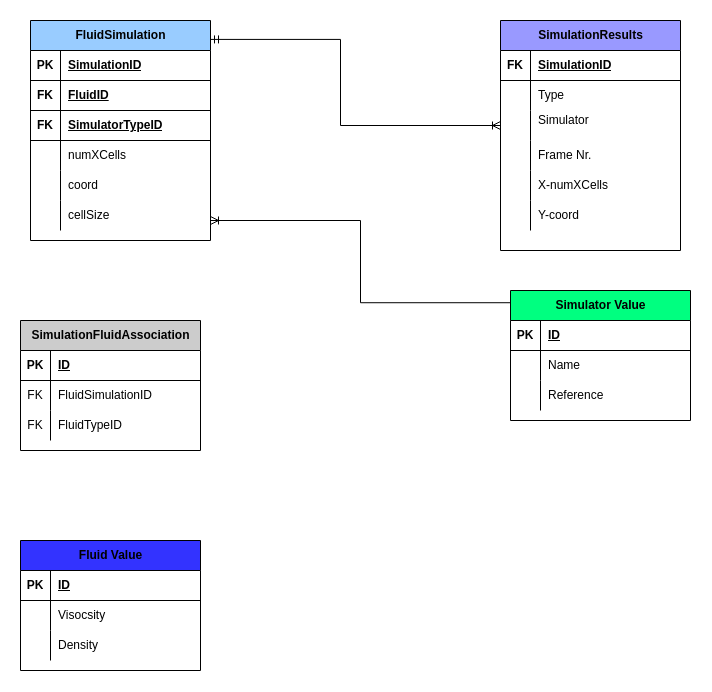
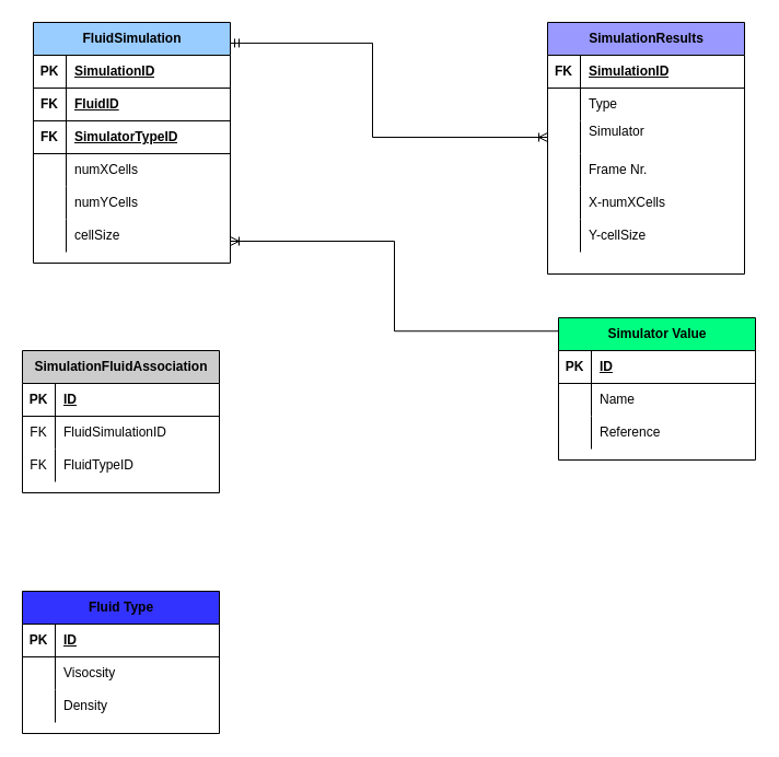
  <mxCell id="0" />
  <mxCell id="1" parent="0" />
  <mxCell id="2" value="FluidSimulation" style="shape=table;startSize=30;container=1;collapsible=1;childLayout=tableLayout;fixedRows=1;rowLines=0;fontStyle=1;align=center;resizeLast=1;html=1;fillColor=#99CCFF;" vertex="1" parent="1"><mxGeometry x="30" y="20" width="180" height="220" as="geometry" /></mxCell>
  <mxCell id="3" value="" style="shape=tableRow;horizontal=0;startSize=0;swimlaneHead=0;swimlaneBody=0;fillColor=none;collapsible=0;dropTarget=0;points=[[0,0.5],[1,0.5]];portConstraint=eastwest;top=0;left=0;right=0;bottom=1;" vertex="1" parent="2"><mxGeometry y="30" width="180" height="30" as="geometry" /></mxCell>
  <mxCell id="4" value="PK" style="shape=partialRectangle;connectable=0;fillColor=none;top=0;left=0;bottom=0;right=0;fontStyle=1;overflow=hidden;whiteSpace=wrap;html=1;" vertex="1" parent="3"><mxGeometry width="30" height="30" as="geometry"><mxRectangle width="30" height="30" as="alternateBounds" /></mxGeometry></mxCell>
  <mxCell id="5" value="SimulationID" style="shape=partialRectangle;connectable=0;fillColor=none;top=0;left=0;bottom=0;right=0;align=left;spacingLeft=6;fontStyle=5;overflow=hidden;whiteSpace=wrap;html=1;" vertex="1" parent="3"><mxGeometry x="30" width="150" height="30" as="geometry"><mxRectangle width="150" height="30" as="alternateBounds" /></mxGeometry></mxCell>
  <mxCell id="6" value="" style="shape=tableRow;horizontal=0;startSize=0;swimlaneHead=0;swimlaneBody=0;fillColor=none;collapsible=0;dropTarget=0;points=[[0,0.5],[1,0.5]];portConstraint=eastwest;top=0;left=0;right=0;bottom=1;" vertex="1" parent="2"><mxGeometry y="60" width="180" height="30" as="geometry" /></mxCell>
  <mxCell id="7" value="FK" style="shape=partialRectangle;connectable=0;fillColor=none;top=0;left=0;bottom=0;right=0;fontStyle=1;overflow=hidden;whiteSpace=wrap;html=1;" vertex="1" parent="6"><mxGeometry width="30" height="30" as="geometry"><mxRectangle width="30" height="30" as="alternateBounds" /></mxGeometry></mxCell>
  <mxCell id="8" value="FluidID" style="shape=partialRectangle;connectable=0;fillColor=none;top=0;left=0;bottom=0;right=0;align=left;spacingLeft=6;fontStyle=5;overflow=hidden;whiteSpace=wrap;html=1;" vertex="1" parent="6"><mxGeometry x="30" width="150" height="30" as="geometry"><mxRectangle width="150" height="30" as="alternateBounds" /></mxGeometry></mxCell>
  <mxCell id="9" value="" style="shape=tableRow;horizontal=0;startSize=0;swimlaneHead=0;swimlaneBody=0;fillColor=none;collapsible=0;dropTarget=0;points=[[0,0.5],[1,0.5]];portConstraint=eastwest;top=0;left=0;right=0;bottom=1;" vertex="1" parent="2"><mxGeometry y="90" width="180" height="30" as="geometry" /></mxCell>
  <mxCell id="10" value="FK" style="shape=partialRectangle;connectable=0;fillColor=none;top=0;left=0;bottom=0;right=0;fontStyle=1;overflow=hidden;whiteSpace=wrap;html=1;" vertex="1" parent="9"><mxGeometry width="30" height="30" as="geometry"><mxRectangle width="30" height="30" as="alternateBounds" /></mxGeometry></mxCell>
  <mxCell id="11" value="SimulatorTypeID" style="shape=partialRectangle;connectable=0;fillColor=none;top=0;left=0;bottom=0;right=0;align=left;spacingLeft=6;fontStyle=5;overflow=hidden;whiteSpace=wrap;html=1;" vertex="1" parent="9"><mxGeometry x="30" width="150" height="30" as="geometry"><mxRectangle width="150" height="30" as="alternateBounds" /></mxGeometry></mxCell>
  <mxCell id="12" value="" style="shape=tableRow;horizontal=0;startSize=0;swimlaneHead=0;swimlaneBody=0;fillColor=none;collapsible=0;dropTarget=0;points=[[0,0.5],[1,0.5]];portConstraint=eastwest;top=0;left=0;right=0;bottom=0;" vertex="1" parent="2"><mxGeometry y="120" width="180" height="30" as="geometry" /></mxCell>
  <mxCell id="13" value="" style="shape=partialRectangle;connectable=0;fillColor=none;top=0;left=0;bottom=0;right=0;editable=1;overflow=hidden;whiteSpace=wrap;html=1;" vertex="1" parent="12"><mxGeometry width="30" height="30" as="geometry"><mxRectangle width="30" height="30" as="alternateBounds" /></mxGeometry></mxCell>
  <mxCell id="14" value="numXCells" style="shape=partialRectangle;connectable=0;fillColor=none;top=0;left=0;bottom=0;right=0;align=left;spacingLeft=6;overflow=hidden;whiteSpace=wrap;html=1;" vertex="1" parent="12"><mxGeometry x="30" width="150" height="30" as="geometry"><mxRectangle width="150" height="30" as="alternateBounds" /></mxGeometry></mxCell>
  <mxCell id="15" value="" style="shape=tableRow;horizontal=0;startSize=0;swimlaneHead=0;swimlaneBody=0;fillColor=none;collapsible=0;dropTarget=0;points=[[0,0.5],[1,0.5]];portConstraint=eastwest;top=0;left=0;right=0;bottom=0;" vertex="1" parent="2"><mxGeometry y="150" width="180" height="30" as="geometry" /></mxCell>
  <mxCell id="16" value="" style="shape=partialRectangle;connectable=0;fillColor=none;top=0;left=0;bottom=0;right=0;editable=1;overflow=hidden;whiteSpace=wrap;html=1;" vertex="1" parent="15"><mxGeometry width="30" height="30" as="geometry"><mxRectangle width="30" height="30" as="alternateBounds" /></mxGeometry></mxCell>
- <mxCell id="17" value="coord" style="shape=partialRectangle;connectable=0;fillColor=none;top=0;left=0;bottom=0;right=0;align=left;spacingLeft=6;overflow=hidden;whiteSpace=wrap;html=1;" vertex="1" parent="15"><mxGeometry x="30" width="150" height="30" as="geometry"><mxRectangle width="150" height="30" as="alternateBounds" /></mxGeometry></mxCell>
+ <mxCell id="17" value="numYCells" style="shape=partialRectangle;connectable=0;fillColor=none;top=0;left=0;bottom=0;right=0;align=left;spacingLeft=6;overflow=hidden;whiteSpace=wrap;html=1;" vertex="1" parent="15"><mxGeometry x="30" width="150" height="30" as="geometry"><mxRectangle width="150" height="30" as="alternateBounds" /></mxGeometry></mxCell>
  <mxCell id="18" value="" style="shape=tableRow;horizontal=0;startSize=0;swimlaneHead=0;swimlaneBody=0;fillColor=none;collapsible=0;dropTarget=0;points=[[0,0.5],[1,0.5]];portConstraint=eastwest;top=0;left=0;right=0;bottom=0;" vertex="1" parent="2"><mxGeometry y="180" width="180" height="30" as="geometry" /></mxCell>
  <mxCell id="19" value="" style="shape=partialRectangle;connectable=0;fillColor=none;top=0;left=0;bottom=0;right=0;editable=1;overflow=hidden;whiteSpace=wrap;html=1;" vertex="1" parent="18"><mxGeometry width="30" height="30" as="geometry"><mxRectangle width="30" height="30" as="alternateBounds" /></mxGeometry></mxCell>
  <mxCell id="20" value="cellSize" style="shape=partialRectangle;connectable=0;fillColor=none;top=0;left=0;bottom=0;right=0;align=left;spacingLeft=6;overflow=hidden;whiteSpace=wrap;html=1;" vertex="1" parent="18"><mxGeometry x="30" width="150" height="30" as="geometry"><mxRectangle width="150" height="30" as="alternateBounds" /></mxGeometry></mxCell>
  <mxCell id="21" value="SimulationResults" style="shape=table;startSize=30;container=1;collapsible=1;childLayout=tableLayout;fixedRows=1;rowLines=0;fontStyle=1;align=center;resizeLast=1;html=1;fillColor=#9999FF;" vertex="1" parent="1"><mxGeometry x="500" y="20" width="180" height="230.0" as="geometry" /></mxCell>
  <mxCell id="22" value="" style="shape=tableRow;horizontal=0;startSize=0;swimlaneHead=0;swimlaneBody=0;fillColor=none;collapsible=0;dropTarget=0;points=[[0,0.5],[1,0.5]];portConstraint=eastwest;top=0;left=0;right=0;bottom=1;" vertex="1" parent="21"><mxGeometry y="30" width="180" height="30" as="geometry" /></mxCell>
  <mxCell id="23" value="FK" style="shape=partialRectangle;connectable=0;fillColor=none;top=0;left=0;bottom=0;right=0;fontStyle=1;overflow=hidden;whiteSpace=wrap;html=1;" vertex="1" parent="22"><mxGeometry width="30" height="30" as="geometry"><mxRectangle width="30" height="30" as="alternateBounds" /></mxGeometry></mxCell>
  <mxCell id="24" value="SimulationID" style="shape=partialRectangle;connectable=0;fillColor=none;top=0;left=0;bottom=0;right=0;align=left;spacingLeft=6;fontStyle=5;overflow=hidden;whiteSpace=wrap;html=1;" vertex="1" parent="22"><mxGeometry x="30" width="150" height="30" as="geometry"><mxRectangle width="150" height="30" as="alternateBounds" /></mxGeometry></mxCell>
  <mxCell id="25" value="" style="shape=tableRow;horizontal=0;startSize=0;swimlaneHead=0;swimlaneBody=0;fillColor=none;collapsible=0;dropTarget=0;points=[[0,0.5],[1,0.5]];portConstraint=eastwest;top=0;left=0;right=0;bottom=0;" vertex="1" parent="21"><mxGeometry y="60" width="180" height="30" as="geometry" /></mxCell>
  <mxCell id="26" value="" style="shape=partialRectangle;connectable=0;fillColor=none;top=0;left=0;bottom=0;right=0;editable=1;overflow=hidden;whiteSpace=wrap;html=1;" vertex="1" parent="25"><mxGeometry width="30" height="30" as="geometry"><mxRectangle width="30" height="30" as="alternateBounds" /></mxGeometry></mxCell>
  <mxCell id="27" value="Type" style="shape=partialRectangle;connectable=0;fillColor=none;top=0;left=0;bottom=0;right=0;align=left;spacingLeft=6;overflow=hidden;whiteSpace=wrap;html=1;" vertex="1" parent="25"><mxGeometry x="30" width="150" height="30" as="geometry"><mxRectangle width="150" height="30" as="alternateBounds" /></mxGeometry></mxCell>
  <mxCell id="28" value="" style="shape=tableRow;horizontal=0;startSize=0;swimlaneHead=0;swimlaneBody=0;fillColor=none;collapsible=0;dropTarget=0;points=[[0,0.5],[1,0.5]];portConstraint=eastwest;top=0;left=0;right=0;bottom=0;" vertex="1" parent="21"><mxGeometry y="90" width="180" height="30" as="geometry" /></mxCell>
  <mxCell id="29" value="" style="shape=partialRectangle;connectable=0;fillColor=none;top=0;left=0;bottom=0;right=0;editable=1;overflow=hidden;whiteSpace=wrap;html=1;" vertex="1" parent="28"><mxGeometry width="30" height="30" as="geometry"><mxRectangle width="30" height="30" as="alternateBounds" /></mxGeometry></mxCell>
  <mxCell id="30" value="Simulator&lt;div&gt;&lt;br/&gt;&lt;/div&gt;" style="shape=partialRectangle;connectable=0;fillColor=none;top=0;left=0;bottom=0;right=0;align=left;spacingLeft=6;overflow=hidden;whiteSpace=wrap;html=1;" vertex="1" parent="28"><mxGeometry x="30" width="150" height="30" as="geometry"><mxRectangle width="150" height="30" as="alternateBounds" /></mxGeometry></mxCell>
  <mxCell id="31" value="" style="shape=tableRow;horizontal=0;startSize=0;swimlaneHead=0;swimlaneBody=0;fillColor=none;collapsible=0;dropTarget=0;points=[[0,0.5],[1,0.5]];portConstraint=eastwest;top=0;left=0;right=0;bottom=0;" vertex="1" parent="21"><mxGeometry y="120" width="180" height="30" as="geometry" /></mxCell>
  <mxCell id="32" value="" style="shape=partialRectangle;connectable=0;fillColor=none;top=0;left=0;bottom=0;right=0;editable=1;overflow=hidden;whiteSpace=wrap;html=1;" vertex="1" parent="31"><mxGeometry width="30" height="30" as="geometry"><mxRectangle width="30" height="30" as="alternateBounds" /></mxGeometry></mxCell>
  <mxCell id="33" value="Frame Nr." style="shape=partialRectangle;connectable=0;fillColor=none;top=0;left=0;bottom=0;right=0;align=left;spacingLeft=6;overflow=hidden;whiteSpace=wrap;html=1;" vertex="1" parent="31"><mxGeometry x="30" width="150" height="30" as="geometry"><mxRectangle width="150" height="30" as="alternateBounds" /></mxGeometry></mxCell>
  <mxCell id="34" value="" style="shape=tableRow;horizontal=0;startSize=0;swimlaneHead=0;swimlaneBody=0;fillColor=none;collapsible=0;dropTarget=0;points=[[0,0.5],[1,0.5]];portConstraint=eastwest;top=0;left=0;right=0;bottom=0;" vertex="1" parent="21"><mxGeometry y="150" width="180" height="30" as="geometry" /></mxCell>
  <mxCell id="35" value="" style="shape=partialRectangle;connectable=0;fillColor=none;top=0;left=0;bottom=0;right=0;editable=1;overflow=hidden;whiteSpace=wrap;html=1;" vertex="1" parent="34"><mxGeometry width="30" height="30" as="geometry"><mxRectangle width="30" height="30" as="alternateBounds" /></mxGeometry></mxCell>
  <mxCell id="36" value="X-numXCells" style="shape=partialRectangle;connectable=0;fillColor=none;top=0;left=0;bottom=0;right=0;align=left;spacingLeft=6;overflow=hidden;whiteSpace=wrap;html=1;" vertex="1" parent="34"><mxGeometry x="30" width="150" height="30" as="geometry"><mxRectangle width="150" height="30" as="alternateBounds" /></mxGeometry></mxCell>
  <mxCell id="37" value="" style="shape=tableRow;horizontal=0;startSize=0;swimlaneHead=0;swimlaneBody=0;fillColor=none;collapsible=0;dropTarget=0;points=[[0,0.5],[1,0.5]];portConstraint=eastwest;top=0;left=0;right=0;bottom=0;" vertex="1" parent="21"><mxGeometry y="180" width="180" height="30" as="geometry" /></mxCell>
  <mxCell id="38" value="" style="shape=partialRectangle;connectable=0;fillColor=none;top=0;left=0;bottom=0;right=0;editable=1;overflow=hidden;whiteSpace=wrap;html=1;" vertex="1" parent="37"><mxGeometry width="30" height="30" as="geometry"><mxRectangle width="30" height="30" as="alternateBounds" /></mxGeometry></mxCell>
- <mxCell id="39" value="Y-coord" style="shape=partialRectangle;connectable=0;fillColor=none;top=0;left=0;bottom=0;right=0;align=left;spacingLeft=6;overflow=hidden;whiteSpace=wrap;html=1;" vertex="1" parent="37"><mxGeometry x="30" width="150" height="30" as="geometry"><mxRectangle width="150" height="30" as="alternateBounds" /></mxGeometry></mxCell>
- <mxCell id="40" value="Fluid Value" style="shape=table;startSize=30;container=1;collapsible=1;childLayout=tableLayout;fixedRows=1;rowLines=0;fontStyle=1;align=center;resizeLast=1;html=1;fillColor=#3333FF;" vertex="1" parent="1"><mxGeometry x="20" y="540" width="180" height="130" as="geometry" /></mxCell>
+ <mxCell id="39" value="Y-cellSize" style="shape=partialRectangle;connectable=0;fillColor=none;top=0;left=0;bottom=0;right=0;align=left;spacingLeft=6;overflow=hidden;whiteSpace=wrap;html=1;" vertex="1" parent="37"><mxGeometry x="30" width="150" height="30" as="geometry"><mxRectangle width="150" height="30" as="alternateBounds" /></mxGeometry></mxCell>
+ <mxCell id="40" value="Fluid Type" style="shape=table;startSize=30;container=1;collapsible=1;childLayout=tableLayout;fixedRows=1;rowLines=0;fontStyle=1;align=center;resizeLast=1;html=1;fillColor=#3333FF;" vertex="1" parent="1"><mxGeometry x="20" y="540" width="180" height="130" as="geometry" /></mxCell>
  <mxCell id="41" value="" style="shape=tableRow;horizontal=0;startSize=0;swimlaneHead=0;swimlaneBody=0;fillColor=none;collapsible=0;dropTarget=0;points=[[0,0.5],[1,0.5]];portConstraint=eastwest;top=0;left=0;right=0;bottom=1;" vertex="1" parent="40"><mxGeometry y="30" width="180" height="30" as="geometry" /></mxCell>
  <mxCell id="42" value="PK" style="shape=partialRectangle;connectable=0;fillColor=none;top=0;left=0;bottom=0;right=0;fontStyle=1;overflow=hidden;whiteSpace=wrap;html=1;" vertex="1" parent="41"><mxGeometry width="30" height="30" as="geometry"><mxRectangle width="30" height="30" as="alternateBounds" /></mxGeometry></mxCell>
  <mxCell id="43" value="ID" style="shape=partialRectangle;connectable=0;fillColor=none;top=0;left=0;bottom=0;right=0;align=left;spacingLeft=6;fontStyle=5;overflow=hidden;whiteSpace=wrap;html=1;" vertex="1" parent="41"><mxGeometry x="30" width="150" height="30" as="geometry"><mxRectangle width="150" height="30" as="alternateBounds" /></mxGeometry></mxCell>
  <mxCell id="44" value="" style="shape=tableRow;horizontal=0;startSize=0;swimlaneHead=0;swimlaneBody=0;fillColor=none;collapsible=0;dropTarget=0;points=[[0,0.5],[1,0.5]];portConstraint=eastwest;top=0;left=0;right=0;bottom=0;" vertex="1" parent="40"><mxGeometry y="60" width="180" height="30" as="geometry" /></mxCell>
  <mxCell id="45" value="" style="shape=partialRectangle;connectable=0;fillColor=none;top=0;left=0;bottom=0;right=0;editable=1;overflow=hidden;whiteSpace=wrap;html=1;" vertex="1" parent="44"><mxGeometry width="30" height="30" as="geometry"><mxRectangle width="30" height="30" as="alternateBounds" /></mxGeometry></mxCell>
  <mxCell id="46" value="Visocsity&lt;span style=&quot;white-space: pre;&quot;&gt;&#09;&lt;/span&gt;" style="shape=partialRectangle;connectable=0;fillColor=none;top=0;left=0;bottom=0;right=0;align=left;spacingLeft=6;overflow=hidden;whiteSpace=wrap;html=1;" vertex="1" parent="44"><mxGeometry x="30" width="150" height="30" as="geometry"><mxRectangle width="150" height="30" as="alternateBounds" /></mxGeometry></mxCell>
  <mxCell id="47" value="" style="shape=tableRow;horizontal=0;startSize=0;swimlaneHead=0;swimlaneBody=0;fillColor=none;collapsible=0;dropTarget=0;points=[[0,0.5],[1,0.5]];portConstraint=eastwest;top=0;left=0;right=0;bottom=0;" vertex="1" parent="40"><mxGeometry y="90" width="180" height="30" as="geometry" /></mxCell>
  <mxCell id="48" value="" style="shape=partialRectangle;connectable=0;fillColor=none;top=0;left=0;bottom=0;right=0;editable=1;overflow=hidden;whiteSpace=wrap;html=1;" vertex="1" parent="47"><mxGeometry width="30" height="30" as="geometry"><mxRectangle width="30" height="30" as="alternateBounds" /></mxGeometry></mxCell>
  <mxCell id="49" value="Density" style="shape=partialRectangle;connectable=0;fillColor=none;top=0;left=0;bottom=0;right=0;align=left;spacingLeft=6;overflow=hidden;whiteSpace=wrap;html=1;" vertex="1" parent="47"><mxGeometry x="30" width="150" height="30" as="geometry"><mxRectangle width="150" height="30" as="alternateBounds" /></mxGeometry></mxCell>
  <mxCell id="50" value="Simulator Value" style="shape=table;startSize=30;container=1;collapsible=1;childLayout=tableLayout;fixedRows=1;rowLines=0;fontStyle=1;align=center;resizeLast=1;html=1;fillColor=#00FF80;" vertex="1" parent="1"><mxGeometry x="510" y="290" width="180" height="130" as="geometry" /></mxCell>
  <mxCell id="51" value="" style="shape=tableRow;horizontal=0;startSize=0;swimlaneHead=0;swimlaneBody=0;fillColor=none;collapsible=0;dropTarget=0;points=[[0,0.5],[1,0.5]];portConstraint=eastwest;top=0;left=0;right=0;bottom=1;" vertex="1" parent="50"><mxGeometry y="30" width="180" height="30" as="geometry" /></mxCell>
  <mxCell id="52" value="PK" style="shape=partialRectangle;connectable=0;fillColor=none;top=0;left=0;bottom=0;right=0;fontStyle=1;overflow=hidden;whiteSpace=wrap;html=1;" vertex="1" parent="51"><mxGeometry width="30" height="30" as="geometry"><mxRectangle width="30" height="30" as="alternateBounds" /></mxGeometry></mxCell>
  <mxCell id="53" value="ID" style="shape=partialRectangle;connectable=0;fillColor=none;top=0;left=0;bottom=0;right=0;align=left;spacingLeft=6;fontStyle=5;overflow=hidden;whiteSpace=wrap;html=1;" vertex="1" parent="51"><mxGeometry x="30" width="150" height="30" as="geometry"><mxRectangle width="150" height="30" as="alternateBounds" /></mxGeometry></mxCell>
  <mxCell id="54" value="" style="shape=tableRow;horizontal=0;startSize=0;swimlaneHead=0;swimlaneBody=0;fillColor=none;collapsible=0;dropTarget=0;points=[[0,0.5],[1,0.5]];portConstraint=eastwest;top=0;left=0;right=0;bottom=0;" vertex="1" parent="50"><mxGeometry y="60" width="180" height="30" as="geometry" /></mxCell>
  <mxCell id="55" value="" style="shape=partialRectangle;connectable=0;fillColor=none;top=0;left=0;bottom=0;right=0;editable=1;overflow=hidden;whiteSpace=wrap;html=1;" vertex="1" parent="54"><mxGeometry width="30" height="30" as="geometry"><mxRectangle width="30" height="30" as="alternateBounds" /></mxGeometry></mxCell>
  <mxCell id="56" value="Name&lt;span style=&quot;white-space: pre;&quot;&gt;&#09;&lt;/span&gt;" style="shape=partialRectangle;connectable=0;fillColor=none;top=0;left=0;bottom=0;right=0;align=left;spacingLeft=6;overflow=hidden;whiteSpace=wrap;html=1;" vertex="1" parent="54"><mxGeometry x="30" width="150" height="30" as="geometry"><mxRectangle width="150" height="30" as="alternateBounds" /></mxGeometry></mxCell>
  <mxCell id="57" value="" style="shape=tableRow;horizontal=0;startSize=0;swimlaneHead=0;swimlaneBody=0;fillColor=none;collapsible=0;dropTarget=0;points=[[0,0.5],[1,0.5]];portConstraint=eastwest;top=0;left=0;right=0;bottom=0;" vertex="1" parent="50"><mxGeometry y="90" width="180" height="30" as="geometry" /></mxCell>
  <mxCell id="58" value="" style="shape=partialRectangle;connectable=0;fillColor=none;top=0;left=0;bottom=0;right=0;editable=1;overflow=hidden;whiteSpace=wrap;html=1;" vertex="1" parent="57"><mxGeometry width="30" height="30" as="geometry"><mxRectangle width="30" height="30" as="alternateBounds" /></mxGeometry></mxCell>
  <mxCell id="59" value="Reference" style="shape=partialRectangle;connectable=0;fillColor=none;top=0;left=0;bottom=0;right=0;align=left;spacingLeft=6;overflow=hidden;whiteSpace=wrap;html=1;" vertex="1" parent="57"><mxGeometry x="30" width="150" height="30" as="geometry"><mxRectangle width="150" height="30" as="alternateBounds" /></mxGeometry></mxCell>
  <mxCell id="60" value="SimulationFluidAssociation" style="shape=table;startSize=30;container=1;collapsible=1;childLayout=tableLayout;fixedRows=1;rowLines=0;fontStyle=1;align=center;resizeLast=1;html=1;fillColor=#CCCCCC;" vertex="1" parent="1"><mxGeometry x="20" y="320" width="180" height="130" as="geometry" /></mxCell>
  <mxCell id="61" value="" style="shape=tableRow;horizontal=0;startSize=0;swimlaneHead=0;swimlaneBody=0;fillColor=none;collapsible=0;dropTarget=0;points=[[0,0.5],[1,0.5]];portConstraint=eastwest;top=0;left=0;right=0;bottom=1;" vertex="1" parent="60"><mxGeometry y="30" width="180" height="30" as="geometry" /></mxCell>
  <mxCell id="62" value="PK" style="shape=partialRectangle;connectable=0;fillColor=none;top=0;left=0;bottom=0;right=0;fontStyle=1;overflow=hidden;whiteSpace=wrap;html=1;" vertex="1" parent="61"><mxGeometry width="30" height="30" as="geometry"><mxRectangle width="30" height="30" as="alternateBounds" /></mxGeometry></mxCell>
  <mxCell id="63" value="ID" style="shape=partialRectangle;connectable=0;fillColor=none;top=0;left=0;bottom=0;right=0;align=left;spacingLeft=6;fontStyle=5;overflow=hidden;whiteSpace=wrap;html=1;" vertex="1" parent="61"><mxGeometry x="30" width="150" height="30" as="geometry"><mxRectangle width="150" height="30" as="alternateBounds" /></mxGeometry></mxCell>
  <mxCell id="64" value="" style="shape=tableRow;horizontal=0;startSize=0;swimlaneHead=0;swimlaneBody=0;fillColor=none;collapsible=0;dropTarget=0;points=[[0,0.5],[1,0.5]];portConstraint=eastwest;top=0;left=0;right=0;bottom=0;" vertex="1" parent="60"><mxGeometry y="60" width="180" height="30" as="geometry" /></mxCell>
  <mxCell id="65" value="FK" style="shape=partialRectangle;connectable=0;fillColor=none;top=0;left=0;bottom=0;right=0;editable=1;overflow=hidden;whiteSpace=wrap;html=1;" vertex="1" parent="64"><mxGeometry width="30" height="30" as="geometry"><mxRectangle width="30" height="30" as="alternateBounds" /></mxGeometry></mxCell>
  <mxCell id="66" value="FluidSimulationID" style="shape=partialRectangle;connectable=0;fillColor=none;top=0;left=0;bottom=0;right=0;align=left;spacingLeft=6;overflow=hidden;whiteSpace=wrap;html=1;" vertex="1" parent="64"><mxGeometry x="30" width="150" height="30" as="geometry"><mxRectangle width="150" height="30" as="alternateBounds" /></mxGeometry></mxCell>
  <mxCell id="67" value="" style="shape=tableRow;horizontal=0;startSize=0;swimlaneHead=0;swimlaneBody=0;fillColor=none;collapsible=0;dropTarget=0;points=[[0,0.5],[1,0.5]];portConstraint=eastwest;top=0;left=0;right=0;bottom=0;" vertex="1" parent="60"><mxGeometry y="90" width="180" height="30" as="geometry" /></mxCell>
  <mxCell id="68" value="FK" style="shape=partialRectangle;connectable=0;fillColor=none;top=0;left=0;bottom=0;right=0;editable=1;overflow=hidden;whiteSpace=wrap;html=1;" vertex="1" parent="67"><mxGeometry width="30" height="30" as="geometry"><mxRectangle width="30" height="30" as="alternateBounds" /></mxGeometry></mxCell>
  <mxCell id="69" value="FluidTypeID" style="shape=partialRectangle;connectable=0;fillColor=none;top=0;left=0;bottom=0;right=0;align=left;spacingLeft=6;overflow=hidden;whiteSpace=wrap;html=1;" vertex="1" parent="67"><mxGeometry x="30" width="150" height="30" as="geometry"><mxRectangle width="150" height="30" as="alternateBounds" /></mxGeometry></mxCell>
  <mxCell id="70" value="" style="fontSize=12;html=1;endArrow=ERoneToMany;startArrow=ERmandOne;rounded=0;edgeStyle=elbowEdgeStyle;exitX=1.005;exitY=0.086;exitDx=0;exitDy=0;exitPerimeter=0;" edge="1" parent="1" target="28"><mxGeometry width="100" height="100" relative="1" as="geometry"><mxPoint x="210" y="38.92" as="sourcePoint" /><mxPoint x="490" y="36" as="targetPoint" /><Array as="points"><mxPoint x="340" y="50" /></Array></mxGeometry></mxCell>
  <mxCell id="71" value="" style="edgeStyle=elbowEdgeStyle;fontSize=12;html=1;endArrow=ERoneToMany;rounded=0;exitX=0;exitY=0.094;exitDx=0;exitDy=0;exitPerimeter=0;" edge="1" parent="1" source="50"><mxGeometry width="100" height="100" relative="1" as="geometry"><mxPoint x="410" y="340" as="sourcePoint" /><mxPoint x="210" y="220" as="targetPoint" /></mxGeometry></mxCell>
